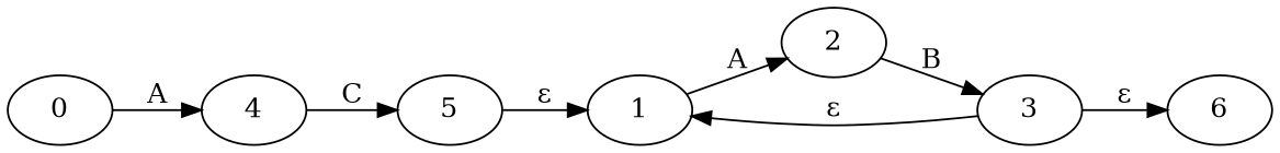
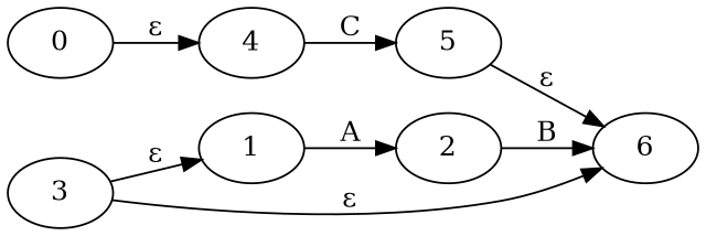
  digraph {
    rankdir=LR
    0
    4
    1
    2
    5
    3
    6
-   0 -> 4 [label=A]
+   0 -> 4 [label="ε"]
    4 -> 5 [label=C]
    1 -> 2 [label=A]
-   2 -> 3 [label=B]
-   5 -> 1 [label="ε"]
+   2 -> 6 [label=B]
+   5 -> 6 [label="ε"]
    3 -> 1 [label="ε"]
    3 -> 6 [label="ε"]
  }
